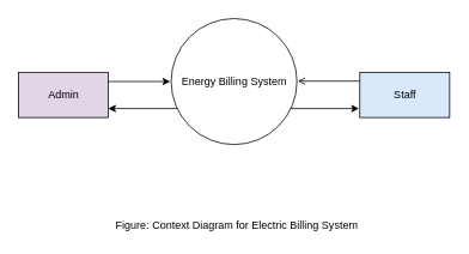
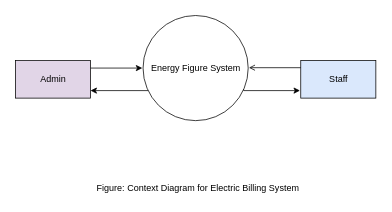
  <mxCell id="0" />
  <mxCell id="1" parent="0" />
- <mxCell id="2" value="Energy Billing System" style="shape=ellipse;html=1;dashed=0;whitespace=wrap;perimeter=ellipsePerimeter;" vertex="1" parent="1"><mxGeometry x="190" y="20" width="140" height="140" as="geometry" /></mxCell>
+ <mxCell id="2" value="Energy Figure System" style="shape=ellipse;html=1;dashed=0;whitespace=wrap;perimeter=ellipsePerimeter;" vertex="1" parent="1"><mxGeometry x="190" y="20" width="140" height="140" as="geometry" /></mxCell>
  <mxCell id="3" style="edgeStyle=orthogonalEdgeStyle;rounded=0;orthogonalLoop=1;jettySize=auto;html=1;" edge="1" parent="1" source="4"><mxGeometry relative="1" as="geometry"><mxPoint x="189" y="90" as="targetPoint" /><Array as="points"><mxPoint x="189" y="90" /></Array></mxGeometry></mxCell>
  <mxCell id="4" value="Admin" style="html=1;dashed=0;whitespace=wrap;fillColor=#e1d5e7;" vertex="1" parent="1"><mxGeometry x="20" y="80" width="100" height="50" as="geometry" /></mxCell>
  <mxCell id="5" value="Staff" style="html=1;dashed=0;whitespace=wrap;fillColor=#dae8fc;" vertex="1" parent="1"><mxGeometry x="400" y="80" width="100" height="50" as="geometry" /></mxCell>
  <mxCell id="6" style="edgeStyle=orthogonalEdgeStyle;rounded=0;orthogonalLoop=1;jettySize=auto;html=1;exitX=0.957;exitY=0.701;exitDx=0;exitDy=0;exitPerimeter=0;" edge="1" parent="1" source="2"><mxGeometry relative="1" as="geometry"><mxPoint x="330" y="120" as="sourcePoint" /><mxPoint x="399" y="120" as="targetPoint" /><Array as="points"><mxPoint x="324" y="120" /></Array></mxGeometry></mxCell>
  <mxCell id="7" style="edgeStyle=orthogonalEdgeStyle;rounded=0;orthogonalLoop=1;jettySize=auto;html=1;endArrow=none;endFill=0;startArrow=classic;startFill=1;" edge="1" parent="1" target="2"><mxGeometry relative="1" as="geometry"><mxPoint x="120" y="120" as="sourcePoint" /><mxPoint x="189" y="120" as="targetPoint" /><Array as="points"><mxPoint x="190" y="120" /><mxPoint x="190" y="120" /></Array></mxGeometry></mxCell>
  <mxCell id="8" style="edgeStyle=orthogonalEdgeStyle;rounded=0;orthogonalLoop=1;jettySize=auto;html=1;startArrow=open;startFill=0;endArrow=none;endFill=0;" edge="1" parent="1"><mxGeometry relative="1" as="geometry"><mxPoint x="331" y="89.5" as="sourcePoint" /><mxPoint x="400" y="89.5" as="targetPoint" /><Array as="points"><mxPoint x="400" y="89.5" /></Array></mxGeometry></mxCell>
  <mxCell id="9" value="Figure: Context Diagram for Electric Billing System&amp;nbsp;" style="text;html=1;strokeColor=none;fillColor=none;align=center;verticalAlign=middle;whiteSpace=wrap;rounded=0;" vertex="1" parent="1"><mxGeometry x="100" y="240" width="330" height="20" as="geometry" /></mxCell>
